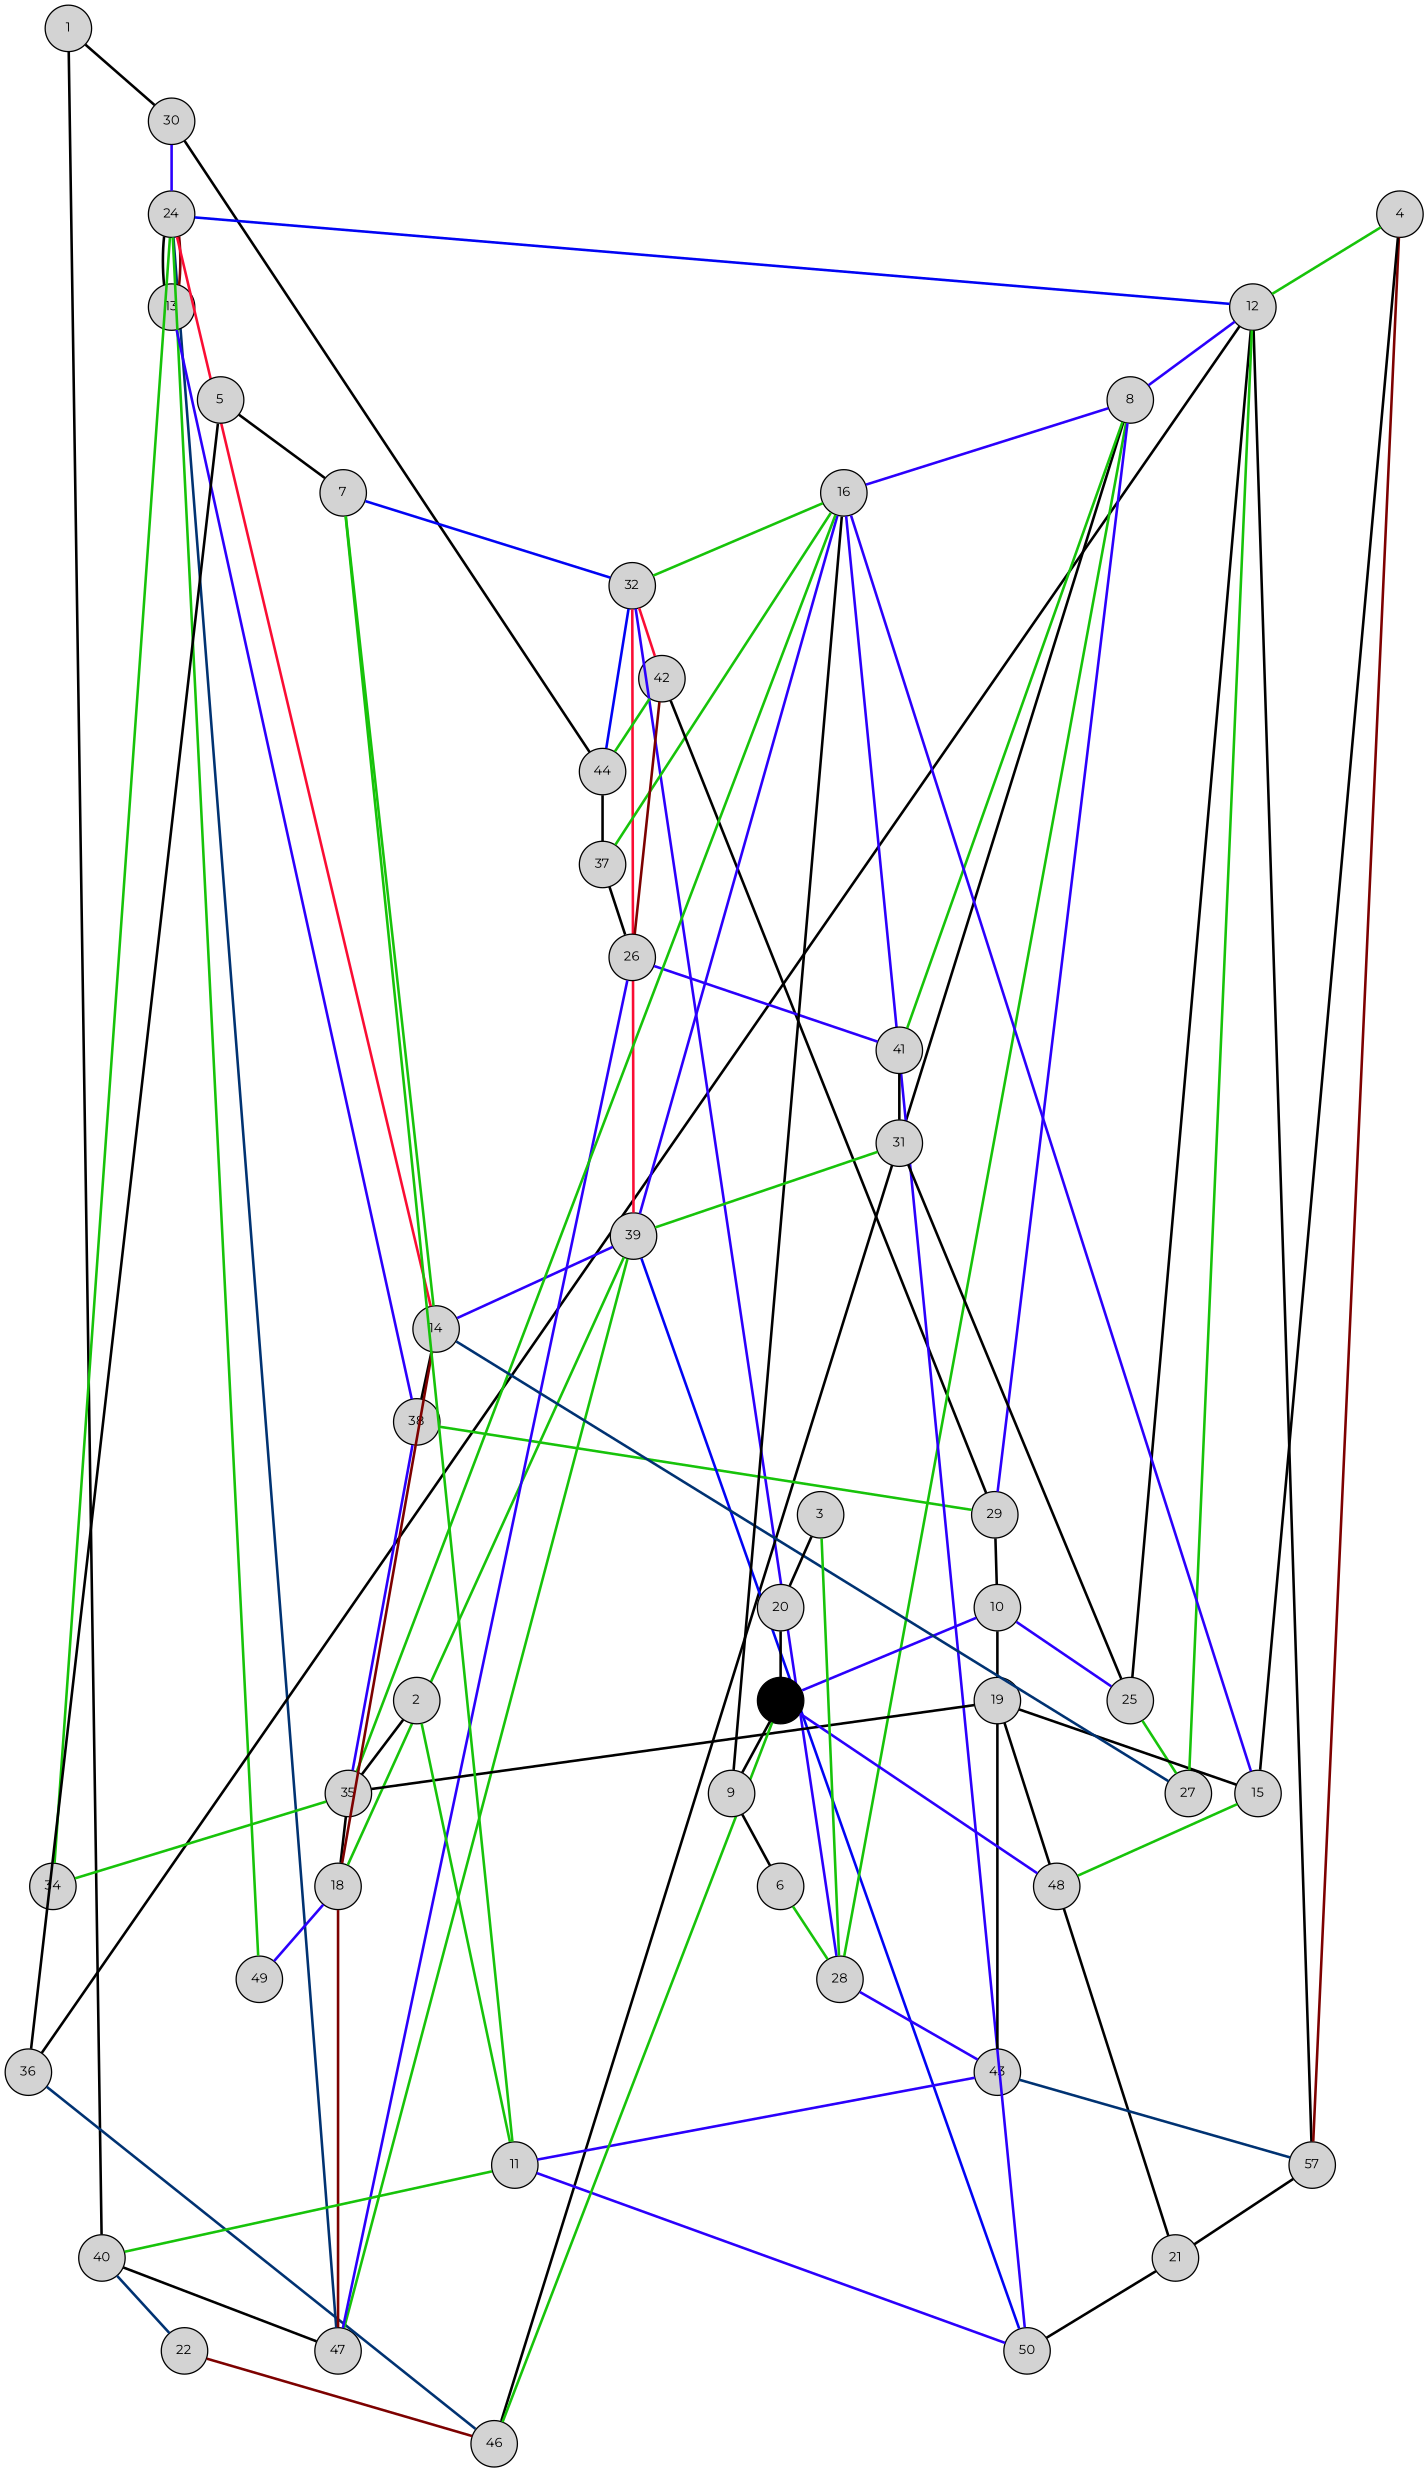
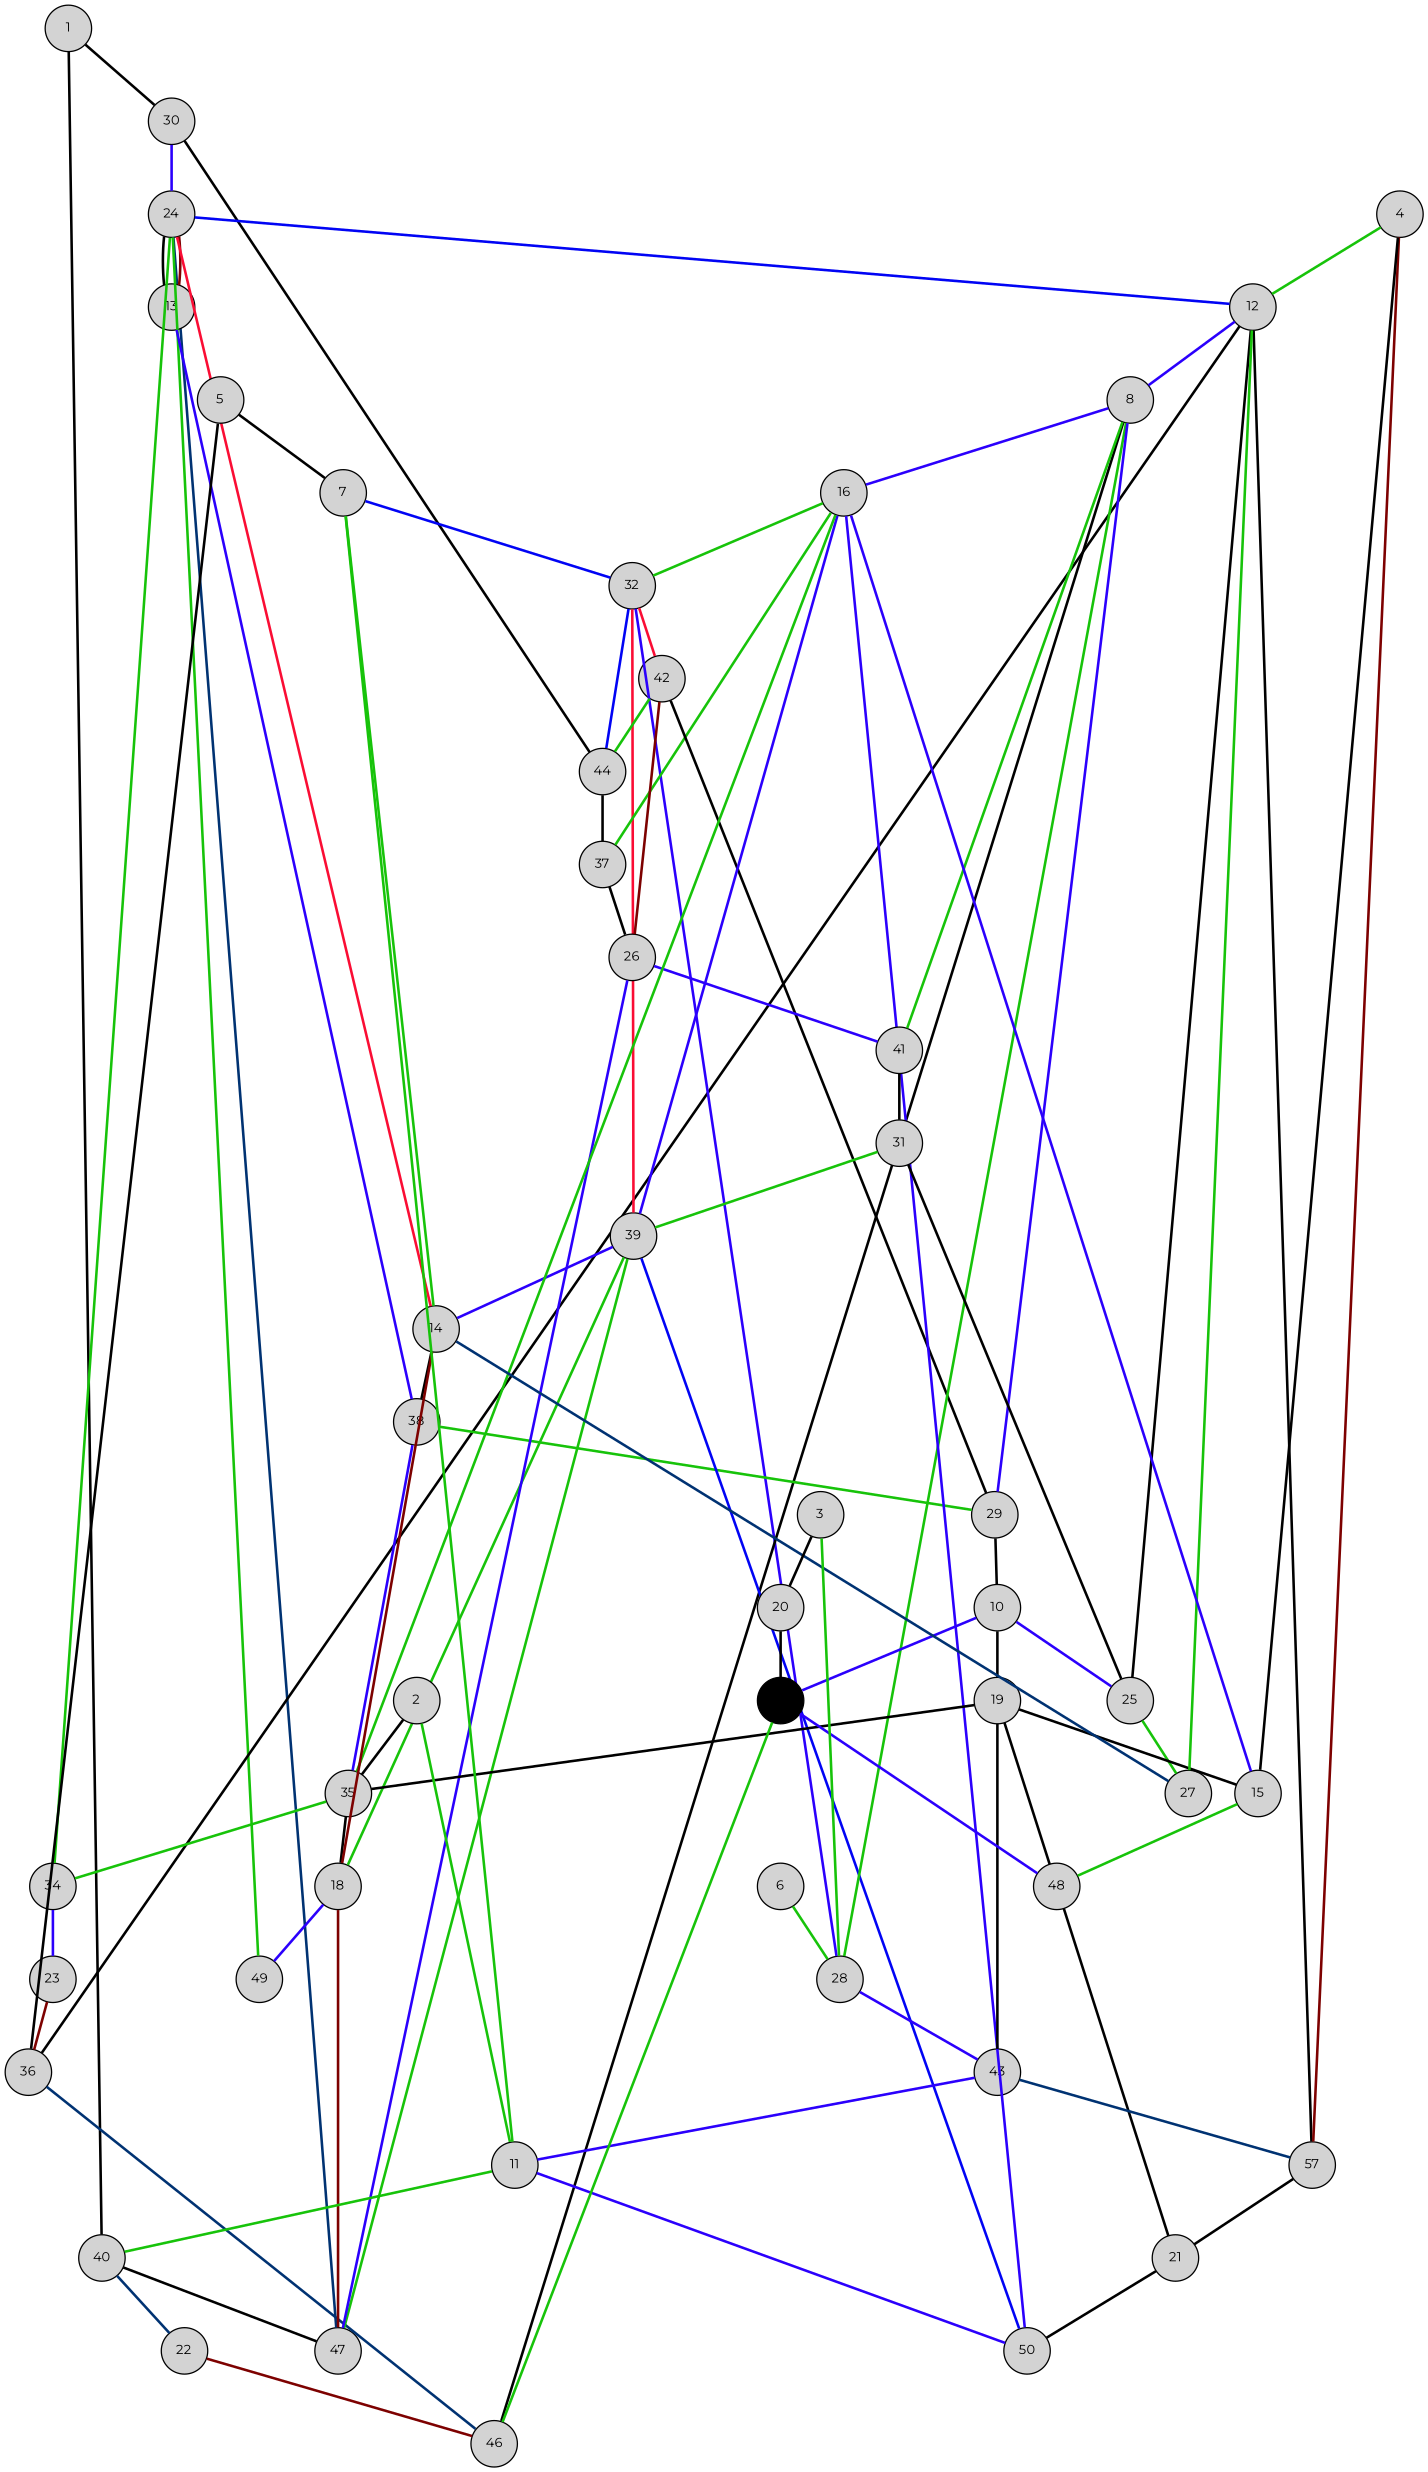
  graph {
    fontname=Montserrat
    splines=line
    node [fixedsize=true fontname=Montserrat fontsize=10 shape=circle style=filled]
    edge [arrowhead=none color="#000000" f=1 fontname=Montserrat penwidth=2]
    1 [height=0.5 width=0.5]
    30 [height=0.5 width=0.5]
    40 [height=0.5 width=0.5]
    24 [height=0.5 width=0.5]
    44 [height=0.5 width=0.5]
    47 [height=0.5 width=0.5]
    22 [height=0.5 width=0.5]
    12 [height=0.5 width=0.5]
    13 [height=0.5 width=0.5]
    49 [height=0.5 width=0.5]
    32 [height=0.5 width=0.5]
    37 [height=0.5 width=0.5]
    46 [height=0.5 width=0.5]
    8 [height=0.5 width=0.5]
    36 [height=0.5 width=0.5]
    n16 [height=0.5 label=57 width=0.5]
    38 [height=0.5 width=0.5]
    39 [height=0.5 width=0.5]
    42 [height=0.5 width=0.5]
    28 [height=0.5 width=0.5]
    16 [height=0.5 width=0.5]
    26 [height=0.5 width=0.5]
    21 [height=0.5 width=0.5]
    29 [height=0.5 width=0.5]
    35 [height=0.5 width=0.5]
    50 [height=0.5 width=0.5]
    14 [height=0.5 width=0.5]
    18 [height=0.5 width=0.5]
    43 [height=0.5 width=0.5]
    41 [height=0.5 width=0.5]
    10 [height=0.5 width=0.5]
    11 [height=0.5 width=0.5]
    25 [height=0.5 width=0.5]
    19 [height=0.5 width=0.5]
    33 [fillcolor=black height=0.5 width=0.5]
    27 [height=0.5 width=0.5]
    15 [height=0.5 width=0.5]
-   9 [height=0.5 width=0.5]
    48 [height=0.5 width=0.5]
    34 [height=0.5 width=0.5]
    6 [height=0.5 width=0.5]
+   23 [height=0.5 width=0.5]
    31 [height=0.5 width=0.5]
    2 [height=0.5 width=0.5]
    3 [height=0.5 width=0.5]
    20 [height=0.5 width=0.5]
    4 [height=0.5 width=0.5]
    5 [height=0.5 width=0.5]
    7 [height=0.5 width=0.5]
    1 -- 30
    1 -- 40 [f=14]
    30 -- 24 [color="#2b00fc"]
    30 -- 44 [f=15]
    40 -- 47
    40 -- 22 [color="#003272"]
    24 -- 47 [color="#003272" f=12]
    24 -- 12 [color="#0104f4" f=19]
    24 -- 13
    24 -- 49 [color="#17c30a"]
    44 -- 32 [color="#0104f4" f=15]
    44 -- 37 [f=2]
    22 -- 46 [color="#7d0100"]
    12 -- 8 [color="#2b00fc"]
    12 -- 36 [f=5]
    12 -- n16 [f=16]
    13 -- 24 [color="#7d0100" f=19]
    13 -- 38 [color="#2b00fc"]
    32 -- 39 [color="#fa0d34" f=13]
    32 -- 42 [color="#fa0d34" f=15]
    32 -- 28 [color="#2b00fc"]
    37 -- 16 [color="#17c30a" f=14]
    37 -- 26 [f=2]
    8 -- 46
    8 -- 16 [color="#2b00fc" f=18]
    36 -- 46 [color="#003272" f=4]
    n16 -- 21 [f=4]
    38 -- 29 [color="#17c30a"]
    38 -- 35 [color="#2b00fc" f=15]
    39 -- 47 [color="#17c30a" f=10]
    39 -- 50 [color="#0104f4" f=2]
    39 -- 14 [color="#2b00fc" f=2]
    39 -- 18 [color="#17c30a" f=17]
    42 -- 44 [color="#17c30a" f=2]
    42 -- 29 [f=12]
    28 -- 8 [color="#17c30a" f=18]
    28 -- 43 [color="#2b00fc"]
    16 -- 32 [color="#17c30a" f=14]
    16 -- 39 [color="#2b00fc" f=8]
    16 -- 50 [color="#2b00fc" f=2]
    26 -- 47 [color="#2b00fc" f=17]
    26 -- 42 [color="#7d0100" f=15]
    26 -- 41 [color="#2b00fc" f=2]
    21 -- 50 [f=4]
    21 -- 19 [f=4]
    29 -- 8 [color="#2b00fc" f=17]
    29 -- 10
    35 -- 16 [color="#17c30a" f=6]
    35 -- 18 [f=16]
    35 -- 34 [color="#17c30a" f=4]
    14 -- 24 [color="#fa0d34" f=15]
    14 -- 38 [f=18]
    14 -- 18 [color="#7d0100" f=2]
    18 -- 47 [color="#7d0100" f=20]
    18 -- 49 [color="#2b00fc" f=2]
    43 -- n16 [color="#003272" f=19]
    43 -- 11 [color="#2b00fc"]
    41 -- 8 [color="#17c30a" f=16]
    41 -- 31 [f=2]
    10 -- 25 [color="#2b00fc"]
    10 -- 19 [f=5]
    10 -- 33 [color="#2b00fc"]
    11 -- 40 [color="#17c30a"]
    11 -- 50 [color="#2b00fc"]
    25 -- 12
    25 -- 27 [color="#17c30a"]
    19 -- 35 [f=4]
    19 -- 43 [f=4]
    19 -- 15 [f=9]
    33 -- 46 [color="#17c30a" f=3]
-   33 -- 9 [f=2]
    33 -- 48 [color="#2b00fc" f=17]
    27 -- 12 [color="#17c30a"]
    27 -- 14 [color="#003272" f=8]
    15 -- 16 [color="#2b00fc" f=2]
    15 -- 48 [color="#17c30a" f=2]
-   9 -- 16
-   9 -- 6 [f=2]
    34 -- 24 [color="#17c30a" f=11]
+   34 -- 23 [color="#2b00fc" f=4]
    6 -- 28 [color="#17c30a" f=10]
+   23 -- 36 [color="#7d0100" f=4]
    31 -- 39 [color="#17c30a" f=2]
    31 -- 25 [f=14]
    2 -- 35 [f=3]
    2 -- 11 [color="#17c30a" f=19]
    3 -- 28 [color="#17c30a" f=19]
    3 -- 20 [f=2]
    20 -- 33 [f=2]
    4 -- 12 [color="#17c30a" f=16]
    4 -- n16 [color="#7d0100" f=4]
    4 -- 15 [f=6]
    5 -- 36 [f=6]
    5 -- 7
    7 -- 32 [color="#0104f4"]
    7 -- 14 [color="#17c30a" f=17]
    7 -- 11 [color="#17c30a" f=2]
  }
